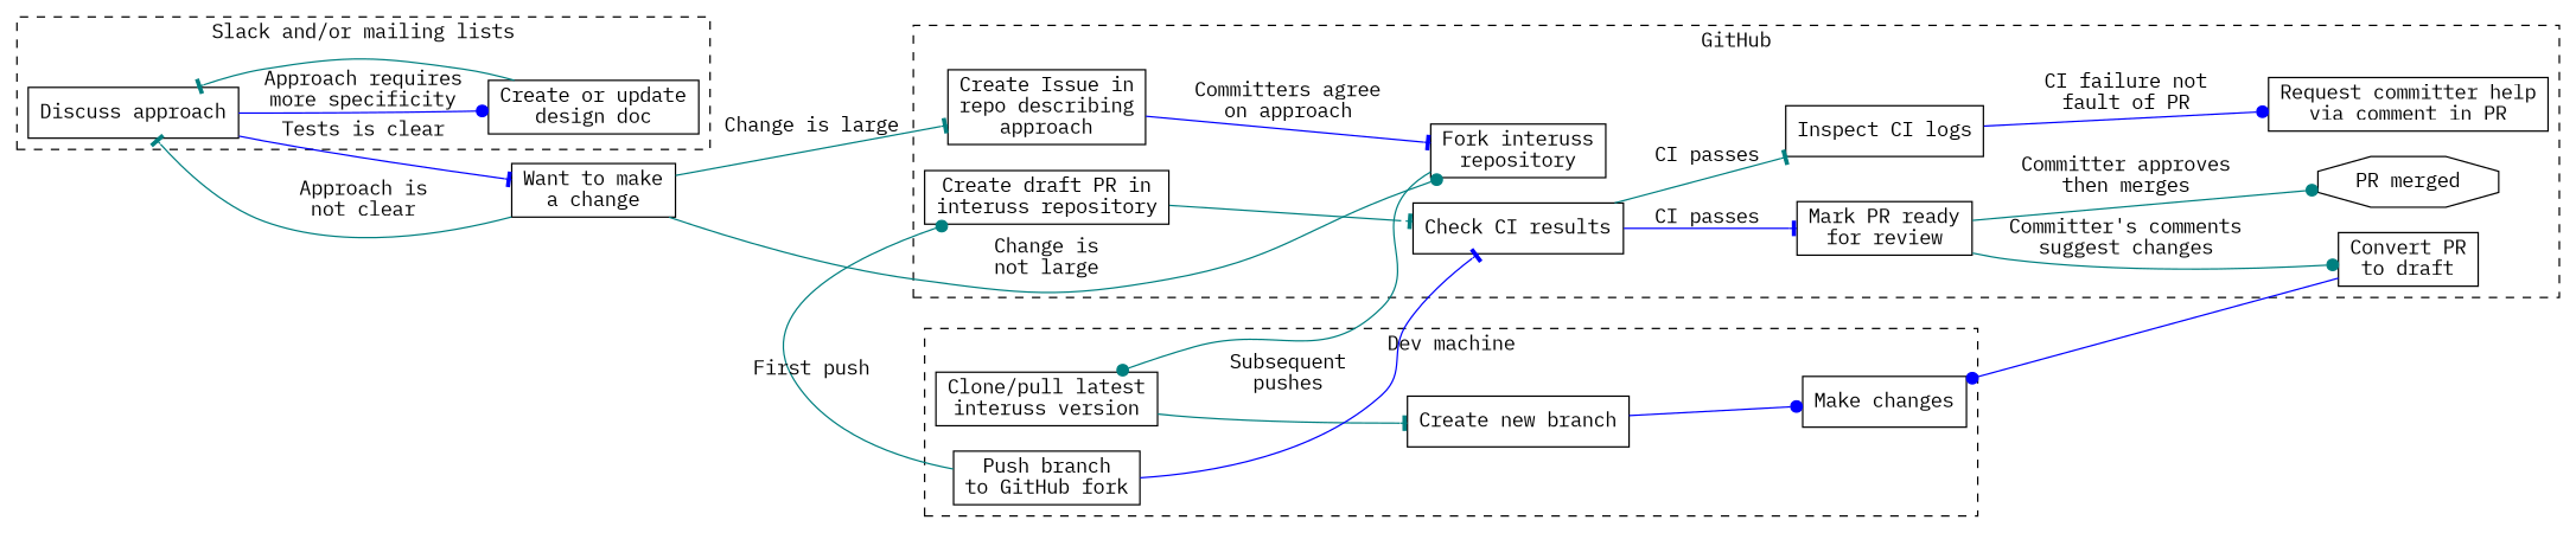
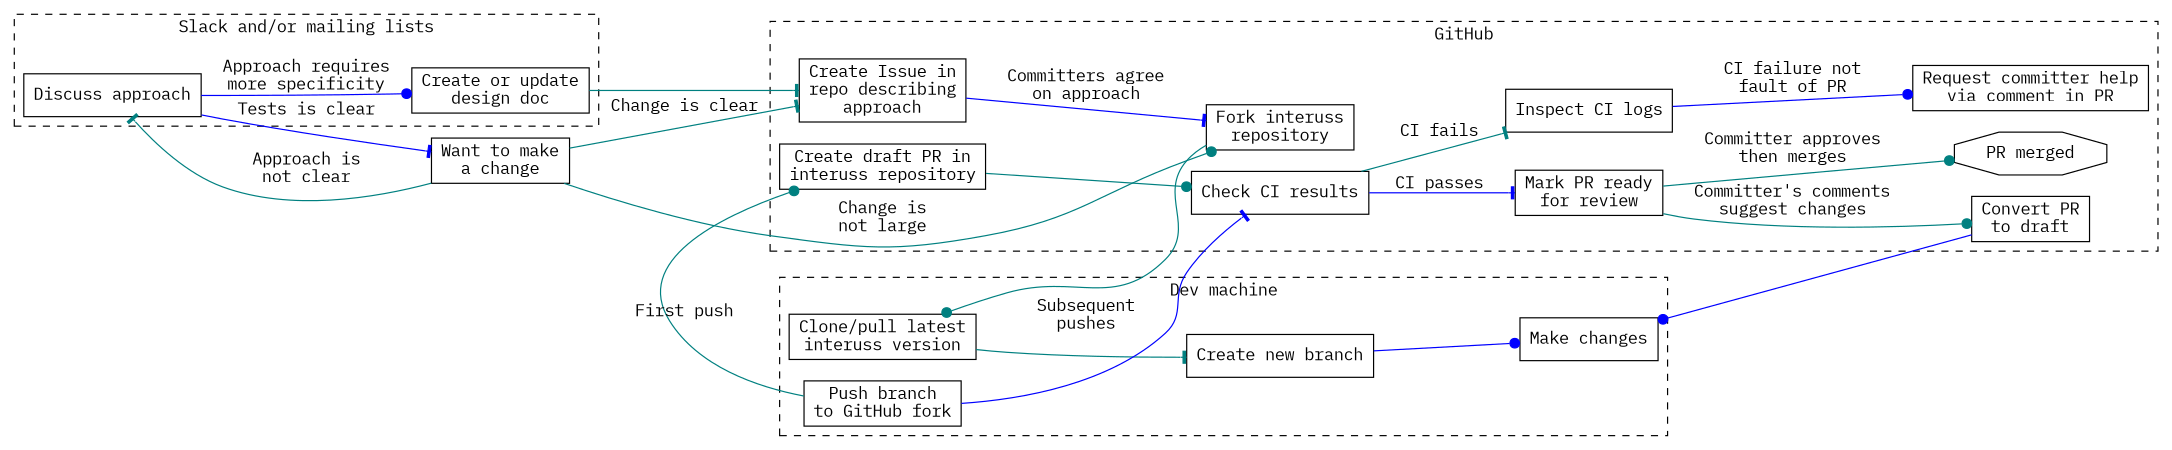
  digraph {
    fontname="IBM Plex Mono"
    rankdir=LR
    node [fontname="IBM Plex Mono" shape=box]
    edge [arrowhead=dot color=teal fontname="IBM Plex Mono"]
    n1 [label="Discuss approach"]
    n2 [label="Create or update\ndesign doc"]
    n3 [label="Fork interuss\nrepository"]
    n4 [label="Create draft PR in\ninteruss repository"]
    n5 [label="Check CI results"]
    n6 [label="Mark PR ready\nfor review"]
    n7 [label="Inspect CI logs"]
    n8 [label="Request committer help\nvia comment in PR"]
    n9 [label="PR merged" shape=octagon]
    n10 [label="Convert PR\nto draft"]
    n11 [label="Create Issue in\nrepo describing\napproach"]
    n12 [label="Clone/pull latest\ninteruss version"]
    n13 [label="Create new branch"]
    n14 [label="Make changes"]
    n15 [label="Push branch\nto GitHub fork"]
    n16 [label="Want to make\na change"]
    subgraph cluster_1 {
      label="Slack and/or mailing lists"
      style=dashed
      n1
      n2
    }
    subgraph cluster_2 {
      label=GitHub
      style=dashed
      n3
      n4
      n5
      n6
      n7
      n8
      n9
      n10
      n11
    }
    subgraph cluster_3 {
      label="Dev machine"
      style=dashed
      n12
      n13
      n14
      n15
    }
    n1 -> n2 [color=blue label="Approach requires\nmore specificity"]
    n1 -> n16 [arrowhead=tee color=blue label="Tests is clear"]
-   n2 -> n1 [arrowhead=tee]
+   n2 -> n11 [arrowhead=tee]
    n3 -> n12
-   n4 -> n5 [arrowhead=tee]
+   n4 -> n5
    n5 -> n6 [arrowhead=tee color=blue label="CI passes"]
-   n5 -> n7 [arrowhead=tee label="CI passes"]
+   n5 -> n7 [arrowhead=tee label="CI fails"]
    n6 -> n9 [label="Committer approves\nthen merges"]
    n6 -> n10 [label="Committer's comments\nsuggest changes"]
    n7 -> n8 [color=blue label="CI failure not\nfault of PR"]
    n10 -> n14 [color=blue]
    n11 -> n3 [arrowhead=tee color=blue label="Committers agree\non approach"]
    n12 -> n13 [arrowhead=tee]
    n13 -> n14 [color=blue]
    n15 -> n4 [label="First push"]
    n15 -> n5 [arrowhead=tee color=blue label="Subsequent\npushes"]
    n16 -> n1 [arrowhead=tee label="Approach is\nnot clear"]
    n16 -> n3 [label="Change is\nnot large"]
-   n16 -> n11 [arrowhead=tee label="Change is large"]
+   n16 -> n11 [arrowhead=tee label="Change is clear"]
  }
